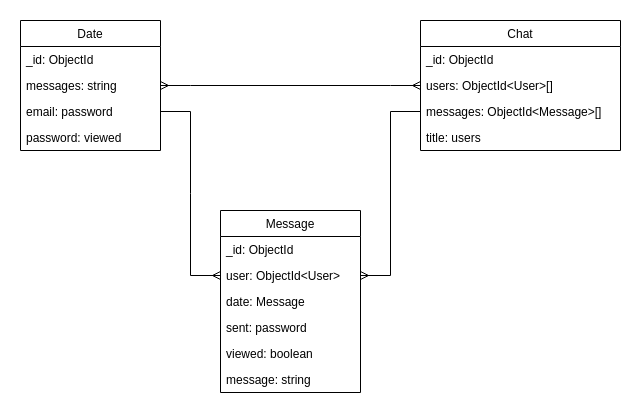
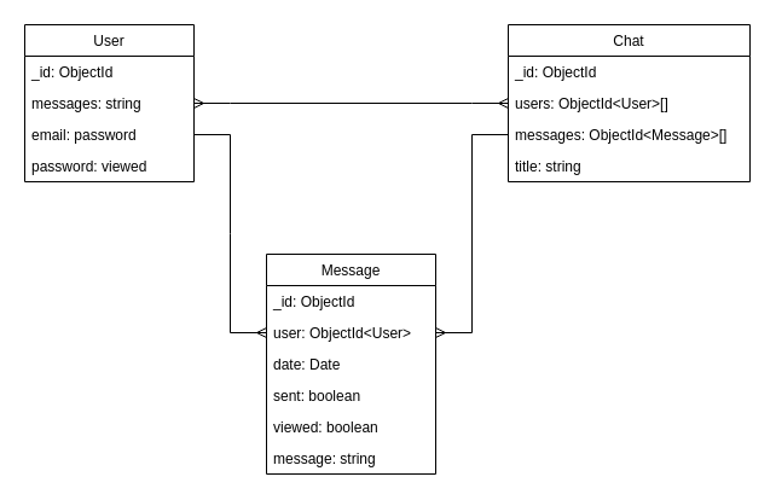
  <mxCell id="0" />
  <mxCell id="1" parent="0" />
- <mxCell id="2" value="Date" style="swimlane;fontStyle=0;childLayout=stackLayout;horizontal=1;startSize=26;fillColor=none;horizontalStack=0;resizeParent=1;resizeParentMax=0;resizeLast=0;collapsible=1;marginBottom=0;" vertex="1" parent="1"><mxGeometry x="20" y="20" width="140" height="130" as="geometry" /></mxCell>
+ <mxCell id="2" value="User" style="swimlane;fontStyle=0;childLayout=stackLayout;horizontal=1;startSize=26;fillColor=none;horizontalStack=0;resizeParent=1;resizeParentMax=0;resizeLast=0;collapsible=1;marginBottom=0;" vertex="1" parent="1"><mxGeometry x="20" y="20" width="140" height="130" as="geometry" /></mxCell>
  <mxCell id="3" value="_id: ObjectId" style="text;strokeColor=none;fillColor=none;align=left;verticalAlign=top;spacingLeft=4;spacingRight=4;overflow=hidden;rotatable=0;points=[[0,0.5],[1,0.5]];portConstraint=eastwest;" vertex="1" parent="2"><mxGeometry y="26" width="140" height="26" as="geometry" /></mxCell>
  <mxCell id="4" value="messages: string" style="text;strokeColor=none;fillColor=none;align=left;verticalAlign=top;spacingLeft=4;spacingRight=4;overflow=hidden;rotatable=0;points=[[0,0.5],[1,0.5]];portConstraint=eastwest;" vertex="1" parent="2"><mxGeometry y="52" width="140" height="26" as="geometry" /></mxCell>
  <mxCell id="5" value="email: password" style="text;strokeColor=none;fillColor=none;align=left;verticalAlign=top;spacingLeft=4;spacingRight=4;overflow=hidden;rotatable=0;points=[[0,0.5],[1,0.5]];portConstraint=eastwest;" vertex="1" parent="2"><mxGeometry y="78" width="140" height="26" as="geometry" /></mxCell>
  <mxCell id="6" value="password: viewed" style="text;strokeColor=none;fillColor=none;align=left;verticalAlign=top;spacingLeft=4;spacingRight=4;overflow=hidden;rotatable=0;points=[[0,0.5],[1,0.5]];portConstraint=eastwest;" vertex="1" parent="2"><mxGeometry y="104" width="140" height="26" as="geometry" /></mxCell>
  <mxCell id="7" value="Chat" style="swimlane;fontStyle=0;childLayout=stackLayout;horizontal=1;startSize=26;fillColor=none;horizontalStack=0;resizeParent=1;resizeParentMax=0;resizeLast=0;collapsible=1;marginBottom=0;" vertex="1" parent="1"><mxGeometry x="420" y="20" width="200" height="130" as="geometry" /></mxCell>
  <mxCell id="8" value="_id: ObjectId" style="text;strokeColor=none;fillColor=none;align=left;verticalAlign=top;spacingLeft=4;spacingRight=4;overflow=hidden;rotatable=0;points=[[0,0.5],[1,0.5]];portConstraint=eastwest;" vertex="1" parent="7"><mxGeometry y="26" width="200" height="26" as="geometry" /></mxCell>
  <mxCell id="9" value="users: ObjectId&lt;User&gt;[]" style="text;strokeColor=none;fillColor=none;align=left;verticalAlign=top;spacingLeft=4;spacingRight=4;overflow=hidden;rotatable=0;points=[[0,0.5],[1,0.5]];portConstraint=eastwest;" vertex="1" parent="7"><mxGeometry y="52" width="200" height="26" as="geometry" /></mxCell>
  <mxCell id="10" value="messages: ObjectId&lt;Message&gt;[]" style="text;strokeColor=none;fillColor=none;align=left;verticalAlign=top;spacingLeft=4;spacingRight=4;overflow=hidden;rotatable=0;points=[[0,0.5],[1,0.5]];portConstraint=eastwest;" vertex="1" parent="7"><mxGeometry y="78" width="200" height="26" as="geometry" /></mxCell>
- <mxCell id="11" value="title: users" style="text;strokeColor=none;fillColor=none;align=left;verticalAlign=top;spacingLeft=4;spacingRight=4;overflow=hidden;rotatable=0;points=[[0,0.5],[1,0.5]];portConstraint=eastwest;" vertex="1" parent="7"><mxGeometry y="104" width="200" height="26" as="geometry" /></mxCell>
+ <mxCell id="11" value="title: string" style="text;strokeColor=none;fillColor=none;align=left;verticalAlign=top;spacingLeft=4;spacingRight=4;overflow=hidden;rotatable=0;points=[[0,0.5],[1,0.5]];portConstraint=eastwest;" vertex="1" parent="7"><mxGeometry y="104" width="200" height="26" as="geometry" /></mxCell>
  <mxCell id="12" value="Message" style="swimlane;fontStyle=0;childLayout=stackLayout;horizontal=1;startSize=26;fillColor=none;horizontalStack=0;resizeParent=1;resizeParentMax=0;resizeLast=0;collapsible=1;marginBottom=0;" vertex="1" parent="1"><mxGeometry x="220" y="210" width="140" height="182" as="geometry" /></mxCell>
  <mxCell id="13" value="_id: ObjectId" style="text;strokeColor=none;fillColor=none;align=left;verticalAlign=top;spacingLeft=4;spacingRight=4;overflow=hidden;rotatable=0;points=[[0,0.5],[1,0.5]];portConstraint=eastwest;" vertex="1" parent="12"><mxGeometry y="26" width="140" height="26" as="geometry" /></mxCell>
  <mxCell id="14" value="user: ObjectId&lt;User&gt;" style="text;strokeColor=none;fillColor=none;align=left;verticalAlign=top;spacingLeft=4;spacingRight=4;overflow=hidden;rotatable=0;points=[[0,0.5],[1,0.5]];portConstraint=eastwest;" vertex="1" parent="12"><mxGeometry y="52" width="140" height="26" as="geometry" /></mxCell>
- <mxCell id="15" value="date: Message" style="text;strokeColor=none;fillColor=none;align=left;verticalAlign=top;spacingLeft=4;spacingRight=4;overflow=hidden;rotatable=0;points=[[0,0.5],[1,0.5]];portConstraint=eastwest;" vertex="1" parent="12"><mxGeometry y="78" width="140" height="26" as="geometry" /></mxCell>
- <mxCell id="16" value="sent: password" style="text;strokeColor=none;fillColor=none;align=left;verticalAlign=top;spacingLeft=4;spacingRight=4;overflow=hidden;rotatable=0;points=[[0,0.5],[1,0.5]];portConstraint=eastwest;" vertex="1" parent="12"><mxGeometry y="104" width="140" height="26" as="geometry" /></mxCell>
+ <mxCell id="15" value="date: Date" style="text;strokeColor=none;fillColor=none;align=left;verticalAlign=top;spacingLeft=4;spacingRight=4;overflow=hidden;rotatable=0;points=[[0,0.5],[1,0.5]];portConstraint=eastwest;" vertex="1" parent="12"><mxGeometry y="78" width="140" height="26" as="geometry" /></mxCell>
+ <mxCell id="16" value="sent: boolean" style="text;strokeColor=none;fillColor=none;align=left;verticalAlign=top;spacingLeft=4;spacingRight=4;overflow=hidden;rotatable=0;points=[[0,0.5],[1,0.5]];portConstraint=eastwest;" vertex="1" parent="12"><mxGeometry y="104" width="140" height="26" as="geometry" /></mxCell>
  <mxCell id="17" value="viewed: boolean" style="text;strokeColor=none;fillColor=none;align=left;verticalAlign=top;spacingLeft=4;spacingRight=4;overflow=hidden;rotatable=0;points=[[0,0.5],[1,0.5]];portConstraint=eastwest;" vertex="1" parent="12"><mxGeometry y="130" width="140" height="26" as="geometry" /></mxCell>
  <mxCell id="18" value="message: string" style="text;strokeColor=none;fillColor=none;align=left;verticalAlign=top;spacingLeft=4;spacingRight=4;overflow=hidden;rotatable=0;points=[[0,0.5],[1,0.5]];portConstraint=eastwest;" vertex="1" parent="12"><mxGeometry y="156" width="140" height="26" as="geometry" /></mxCell>
  <mxCell id="19" value="" style="edgeStyle=entityRelationEdgeStyle;fontSize=12;html=1;endArrow=ERmany;startArrow=ERmany;rounded=0;exitX=1;exitY=0.5;exitDx=0;exitDy=0;entryX=0;entryY=0.5;entryDx=0;entryDy=0;" edge="1" parent="1" source="4" target="9"><mxGeometry width="100" height="100" relative="1" as="geometry"><mxPoint x="200" y="150" as="sourcePoint" /><mxPoint x="300" y="50" as="targetPoint" /></mxGeometry></mxCell>
  <mxCell id="20" value="" style="edgeStyle=orthogonalEdgeStyle;fontSize=12;html=1;endArrow=ERmany;rounded=0;exitX=0;exitY=0.5;exitDx=0;exitDy=0;entryX=1;entryY=0.5;entryDx=0;entryDy=0;" edge="1" parent="1" source="10" target="14"><mxGeometry width="100" height="100" relative="1" as="geometry"><mxPoint x="390" y="320" as="sourcePoint" /><mxPoint x="490" y="220" as="targetPoint" /></mxGeometry></mxCell>
  <mxCell id="21" value="" style="edgeStyle=entityRelationEdgeStyle;fontSize=12;html=1;endArrow=ERmany;rounded=0;exitX=1;exitY=0.5;exitDx=0;exitDy=0;entryX=0;entryY=0.5;entryDx=0;entryDy=0;" edge="1" parent="1" source="5" target="14"><mxGeometry width="100" height="100" relative="1" as="geometry"><mxPoint x="70" y="340" as="sourcePoint" /><mxPoint x="170" y="240" as="targetPoint" /></mxGeometry></mxCell>
